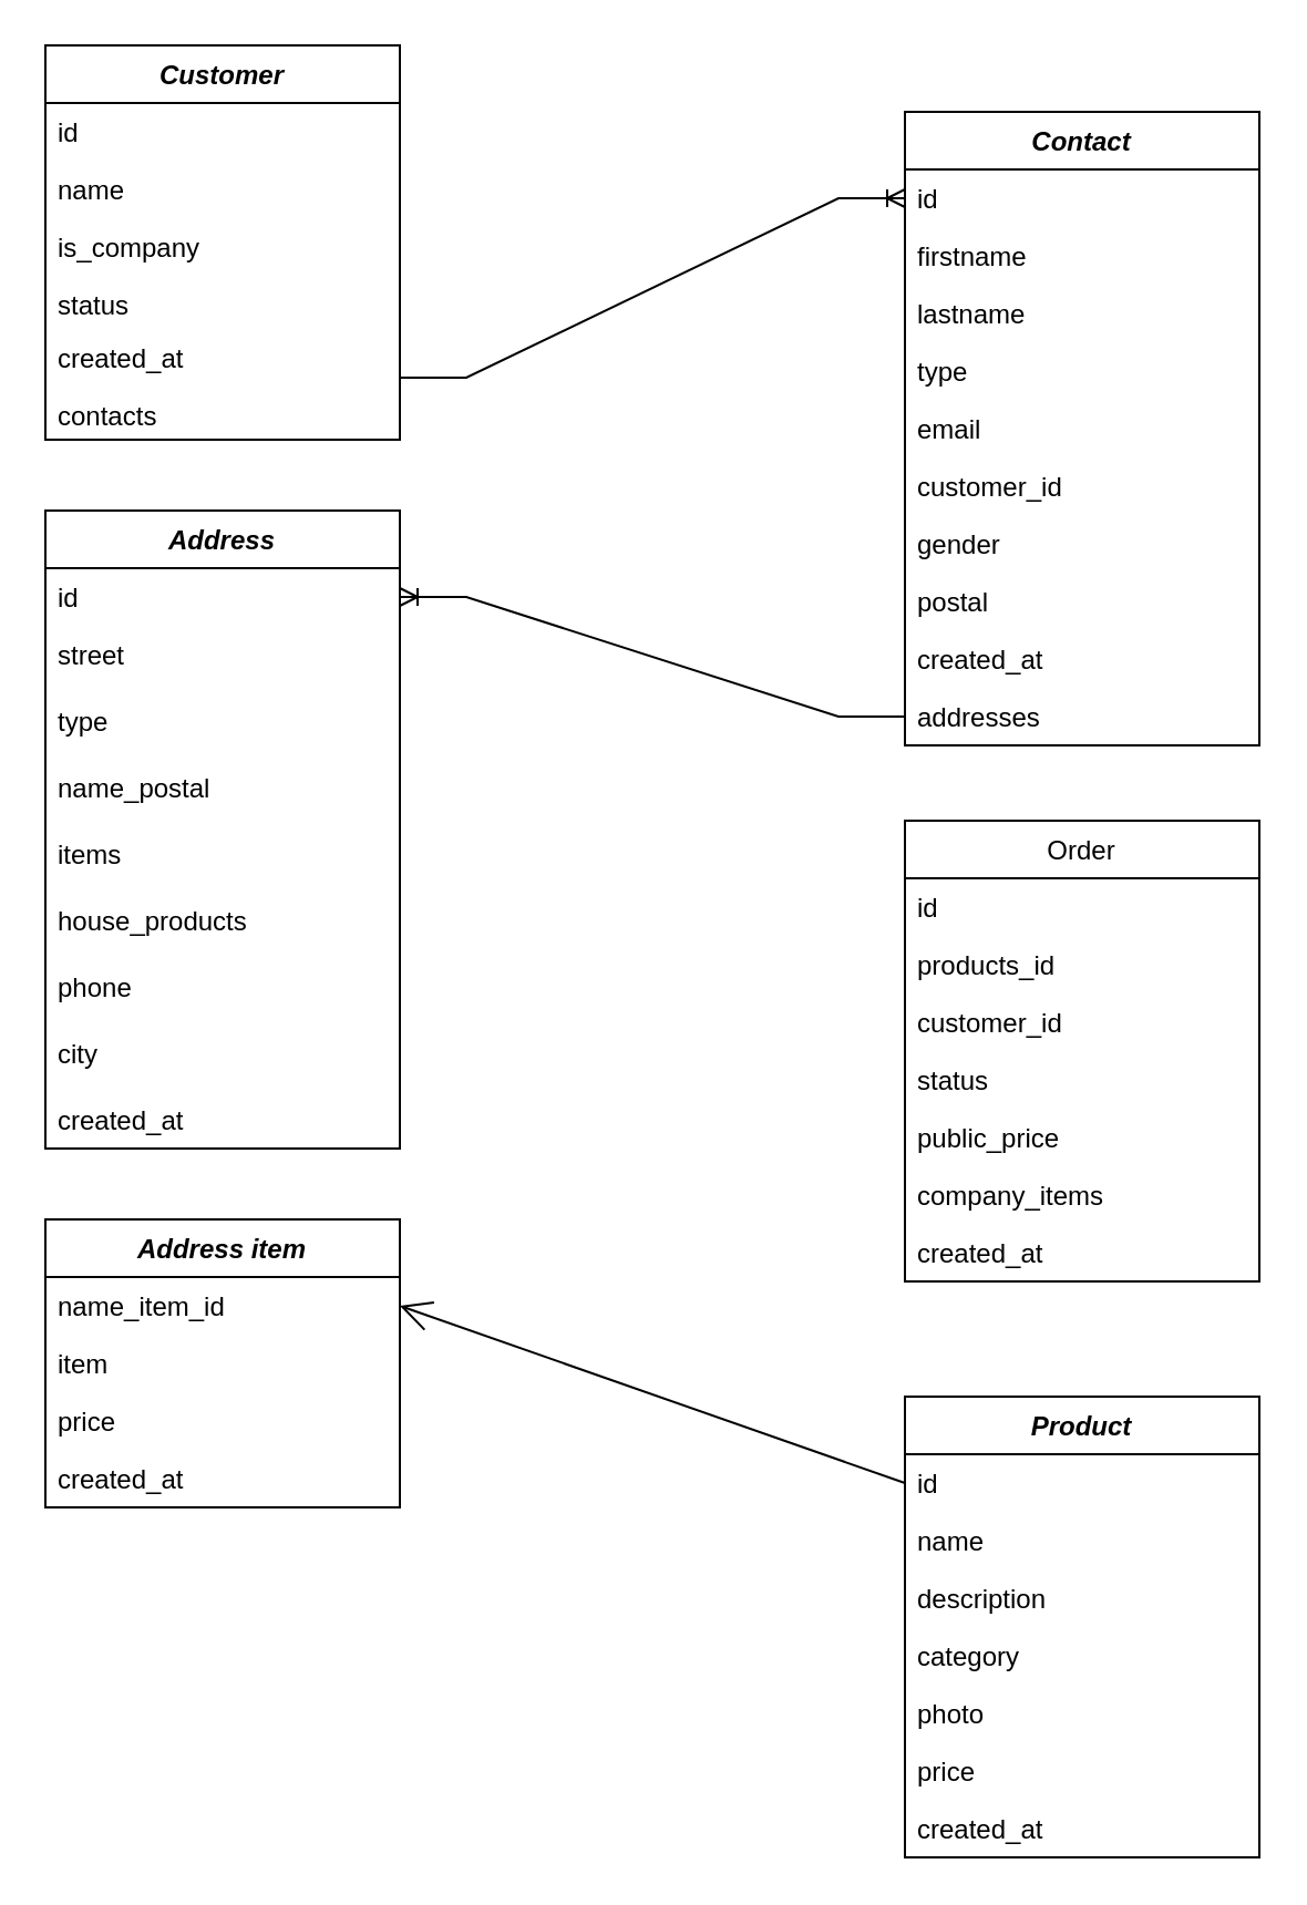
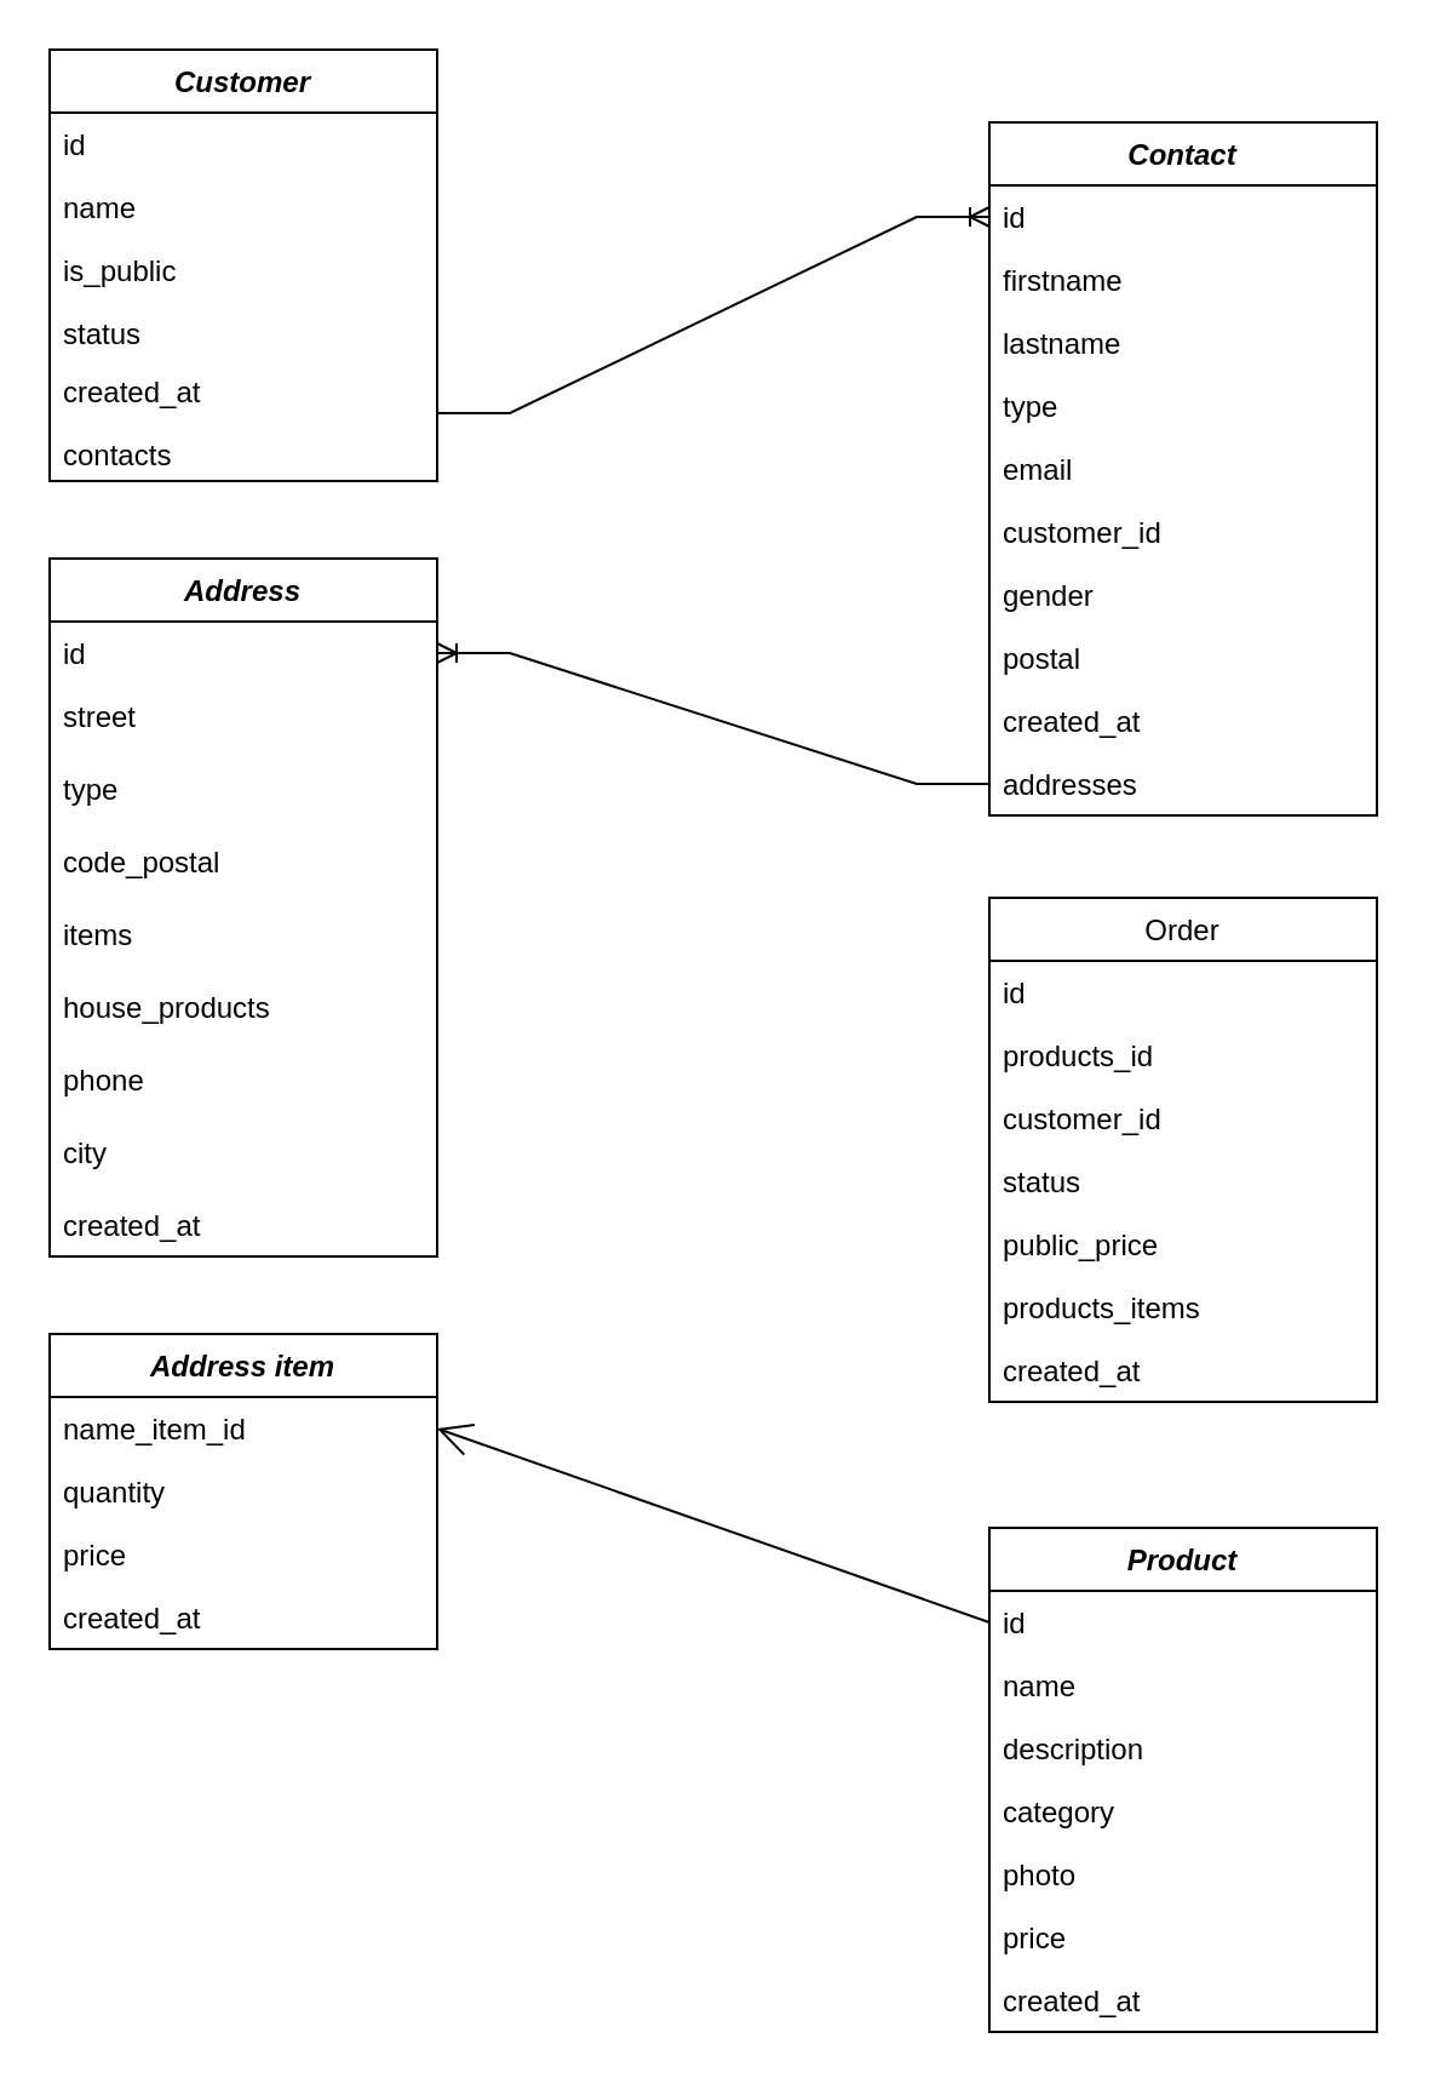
  <mxCell id="0" />
  <mxCell id="1" parent="0" />
  <mxCell id="2" value="Customer" style="swimlane;fontStyle=3;align=center;verticalAlign=top;childLayout=stackLayout;horizontal=1;startSize=26;horizontalStack=0;resizeParent=1;resizeLast=0;collapsible=1;marginBottom=0;rounded=0;shadow=0;strokeWidth=1;" parent="1" vertex="1"><mxGeometry x="20" y="20" width="160" height="178" as="geometry"><mxRectangle x="120" y="90" width="160" height="26" as="alternateBounds" /></mxGeometry></mxCell>
  <mxCell id="3" value="id" style="text;align=left;verticalAlign=top;spacingLeft=4;spacingRight=4;overflow=hidden;rotatable=0;points=[[0,0.5],[1,0.5]];portConstraint=eastwest;" parent="2" vertex="1"><mxGeometry y="26" width="160" height="26" as="geometry" /></mxCell>
  <mxCell id="4" value="name" style="text;align=left;verticalAlign=top;spacingLeft=4;spacingRight=4;overflow=hidden;rotatable=0;points=[[0,0.5],[1,0.5]];portConstraint=eastwest;rounded=0;shadow=0;html=0;" parent="2" vertex="1"><mxGeometry y="52" width="160" height="26" as="geometry" /></mxCell>
- <mxCell id="5" value="is_company" style="text;align=left;verticalAlign=top;spacingLeft=4;spacingRight=4;overflow=hidden;rotatable=0;points=[[0,0.5],[1,0.5]];portConstraint=eastwest;rounded=0;shadow=0;html=0;" parent="2" vertex="1"><mxGeometry y="78" width="160" height="26" as="geometry" /></mxCell>
+ <mxCell id="5" value="is_public" style="text;align=left;verticalAlign=top;spacingLeft=4;spacingRight=4;overflow=hidden;rotatable=0;points=[[0,0.5],[1,0.5]];portConstraint=eastwest;rounded=0;shadow=0;html=0;" parent="2" vertex="1"><mxGeometry y="78" width="160" height="26" as="geometry" /></mxCell>
  <mxCell id="6" value="status" style="text;align=left;verticalAlign=top;spacingLeft=4;spacingRight=4;overflow=hidden;rotatable=0;points=[[0,0.5],[1,0.5]];portConstraint=eastwest;rounded=0;shadow=0;html=0;" parent="2" vertex="1"><mxGeometry y="104" width="160" height="24" as="geometry" /></mxCell>
  <mxCell id="7" value="created_at" style="text;strokeColor=none;fillColor=none;align=left;verticalAlign=top;spacingLeft=4;spacingRight=4;overflow=hidden;rotatable=0;points=[[0,0.5],[1,0.5]];portConstraint=eastwest;" vertex="1" parent="2"><mxGeometry y="128" width="160" height="26" as="geometry" /></mxCell>
  <mxCell id="8" value="contacts" style="text;align=left;verticalAlign=top;spacingLeft=4;spacingRight=4;overflow=hidden;rotatable=0;points=[[0,0.5],[1,0.5]];portConstraint=eastwest;rounded=0;shadow=0;html=0;" parent="2" vertex="1"><mxGeometry y="154" width="160" height="24" as="geometry" /></mxCell>
  <mxCell id="9" value="Contact" style="swimlane;fontStyle=3;align=center;verticalAlign=top;childLayout=stackLayout;horizontal=1;startSize=26;horizontalStack=0;resizeParent=1;resizeLast=0;collapsible=1;marginBottom=0;rounded=0;shadow=0;strokeWidth=1;" parent="1" vertex="1"><mxGeometry x="408" y="50" width="160" height="286" as="geometry"><mxRectangle x="550" y="140" width="160" height="26" as="alternateBounds" /></mxGeometry></mxCell>
  <mxCell id="10" value="id" style="text;align=left;verticalAlign=top;spacingLeft=4;spacingRight=4;overflow=hidden;rotatable=0;points=[[0,0.5],[1,0.5]];portConstraint=eastwest;" parent="9" vertex="1"><mxGeometry y="26" width="160" height="26" as="geometry" /></mxCell>
  <mxCell id="11" value="firstname" style="text;align=left;verticalAlign=top;spacingLeft=4;spacingRight=4;overflow=hidden;rotatable=0;points=[[0,0.5],[1,0.5]];portConstraint=eastwest;" parent="9" vertex="1"><mxGeometry y="52" width="160" height="26" as="geometry" /></mxCell>
  <mxCell id="12" value="lastname" style="text;align=left;verticalAlign=top;spacingLeft=4;spacingRight=4;overflow=hidden;rotatable=0;points=[[0,0.5],[1,0.5]];portConstraint=eastwest;rounded=0;shadow=0;html=0;" parent="9" vertex="1"><mxGeometry y="78" width="160" height="26" as="geometry" /></mxCell>
  <mxCell id="13" value="type" style="text;align=left;verticalAlign=top;spacingLeft=4;spacingRight=4;overflow=hidden;rotatable=0;points=[[0,0.5],[1,0.5]];portConstraint=eastwest;rounded=0;shadow=0;html=0;" parent="9" vertex="1"><mxGeometry y="104" width="160" height="26" as="geometry" /></mxCell>
  <mxCell id="14" value="email" style="text;align=left;verticalAlign=top;spacingLeft=4;spacingRight=4;overflow=hidden;rotatable=0;points=[[0,0.5],[1,0.5]];portConstraint=eastwest;rounded=0;shadow=0;html=0;" parent="9" vertex="1"><mxGeometry y="130" width="160" height="26" as="geometry" /></mxCell>
  <mxCell id="15" value="customer_id" style="text;align=left;verticalAlign=top;spacingLeft=4;spacingRight=4;overflow=hidden;rotatable=0;points=[[0,0.5],[1,0.5]];portConstraint=eastwest;rounded=0;shadow=0;html=0;" parent="9" vertex="1"><mxGeometry y="156" width="160" height="26" as="geometry" /></mxCell>
  <mxCell id="16" value="gender" style="text;align=left;verticalAlign=top;spacingLeft=4;spacingRight=4;overflow=hidden;rotatable=0;points=[[0,0.5],[1,0.5]];portConstraint=eastwest;rounded=0;shadow=0;html=0;" parent="9" vertex="1"><mxGeometry y="182" width="160" height="26" as="geometry" /></mxCell>
  <mxCell id="17" value="postal" style="text;align=left;verticalAlign=top;spacingLeft=4;spacingRight=4;overflow=hidden;rotatable=0;points=[[0,0.5],[1,0.5]];portConstraint=eastwest;rounded=0;shadow=0;html=0;" parent="9" vertex="1"><mxGeometry y="208" width="160" height="26" as="geometry" /></mxCell>
  <mxCell id="18" value="created_at" style="text;strokeColor=none;fillColor=none;align=left;verticalAlign=top;spacingLeft=4;spacingRight=4;overflow=hidden;rotatable=0;points=[[0,0.5],[1,0.5]];portConstraint=eastwest;" vertex="1" parent="9"><mxGeometry y="234" width="160" height="26" as="geometry" /></mxCell>
  <mxCell id="19" value="addresses" style="text;align=left;verticalAlign=top;spacingLeft=4;spacingRight=4;overflow=hidden;rotatable=0;points=[[0,0.5],[1,0.5]];portConstraint=eastwest;" parent="9" vertex="1"><mxGeometry y="260" width="160" height="26" as="geometry" /></mxCell>
  <mxCell id="20" value="Address" style="swimlane;fontStyle=3;align=center;verticalAlign=top;childLayout=stackLayout;horizontal=1;startSize=26;horizontalStack=0;resizeParent=1;resizeParentMax=0;resizeLast=0;collapsible=1;marginBottom=0;" parent="1" vertex="1"><mxGeometry x="20" y="230" width="160" height="288" as="geometry" /></mxCell>
  <mxCell id="21" value="id" style="text;strokeColor=none;fillColor=none;align=left;verticalAlign=top;spacingLeft=4;spacingRight=4;overflow=hidden;rotatable=0;points=[[0,0.5],[1,0.5]];portConstraint=eastwest;" parent="20" vertex="1"><mxGeometry y="26" width="160" height="26" as="geometry" /></mxCell>
  <mxCell id="22" value="street" style="text;strokeColor=none;fillColor=none;align=left;verticalAlign=top;spacingLeft=4;spacingRight=4;overflow=hidden;rotatable=0;points=[[0,0.5],[1,0.5]];portConstraint=eastwest;" parent="20" vertex="1"><mxGeometry y="52" width="160" height="30" as="geometry" /></mxCell>
  <mxCell id="23" value="type" style="text;strokeColor=none;fillColor=none;align=left;verticalAlign=top;spacingLeft=4;spacingRight=4;overflow=hidden;rotatable=0;points=[[0,0.5],[1,0.5]];portConstraint=eastwest;" parent="20" vertex="1"><mxGeometry y="82" width="160" height="30" as="geometry" /></mxCell>
- <mxCell id="24" value="name_postal" style="text;strokeColor=none;fillColor=none;align=left;verticalAlign=top;spacingLeft=4;spacingRight=4;overflow=hidden;rotatable=0;points=[[0,0.5],[1,0.5]];portConstraint=eastwest;" parent="20" vertex="1"><mxGeometry y="112" width="160" height="30" as="geometry" /></mxCell>
+ <mxCell id="24" value="code_postal" style="text;strokeColor=none;fillColor=none;align=left;verticalAlign=top;spacingLeft=4;spacingRight=4;overflow=hidden;rotatable=0;points=[[0,0.5],[1,0.5]];portConstraint=eastwest;" parent="20" vertex="1"><mxGeometry y="112" width="160" height="30" as="geometry" /></mxCell>
  <mxCell id="25" value="items" style="text;strokeColor=none;fillColor=none;align=left;verticalAlign=top;spacingLeft=4;spacingRight=4;overflow=hidden;rotatable=0;points=[[0,0.5],[1,0.5]];portConstraint=eastwest;" parent="20" vertex="1"><mxGeometry y="142" width="160" height="30" as="geometry" /></mxCell>
  <mxCell id="26" value="house_products" style="text;strokeColor=none;fillColor=none;align=left;verticalAlign=top;spacingLeft=4;spacingRight=4;overflow=hidden;rotatable=0;points=[[0,0.5],[1,0.5]];portConstraint=eastwest;" parent="20" vertex="1"><mxGeometry y="172" width="160" height="30" as="geometry" /></mxCell>
  <mxCell id="27" value="phone" style="text;strokeColor=none;fillColor=none;align=left;verticalAlign=top;spacingLeft=4;spacingRight=4;overflow=hidden;rotatable=0;points=[[0,0.5],[1,0.5]];portConstraint=eastwest;" parent="20" vertex="1"><mxGeometry y="202" width="160" height="30" as="geometry" /></mxCell>
  <mxCell id="28" value="city" style="text;strokeColor=none;fillColor=none;align=left;verticalAlign=top;spacingLeft=4;spacingRight=4;overflow=hidden;rotatable=0;points=[[0,0.5],[1,0.5]];portConstraint=eastwest;" parent="20" vertex="1"><mxGeometry y="232" width="160" height="30" as="geometry" /></mxCell>
  <mxCell id="29" value="created_at" style="text;strokeColor=none;fillColor=none;align=left;verticalAlign=top;spacingLeft=4;spacingRight=4;overflow=hidden;rotatable=0;points=[[0,0.5],[1,0.5]];portConstraint=eastwest;" vertex="1" parent="20"><mxGeometry y="262" width="160" height="26" as="geometry" /></mxCell>
  <mxCell id="30" value="" style="edgeStyle=entityRelationEdgeStyle;fontSize=12;html=1;endArrow=ERoneToMany;rounded=0;entryX=0;entryY=0.5;entryDx=0;entryDy=0;" edge="1" parent="1" target="10"><mxGeometry width="100" height="100" relative="1" as="geometry"><mxPoint x="180" y="170" as="sourcePoint" /><mxPoint x="280" y="70" as="targetPoint" /></mxGeometry></mxCell>
  <mxCell id="31" value="" style="edgeStyle=entityRelationEdgeStyle;fontSize=12;html=1;endArrow=ERoneToMany;rounded=0;exitX=0;exitY=0.5;exitDx=0;exitDy=0;entryX=1;entryY=0.5;entryDx=0;entryDy=0;" edge="1" parent="1" source="19" target="21"><mxGeometry width="100" height="100" relative="1" as="geometry"><mxPoint x="260" y="410" as="sourcePoint" /><mxPoint x="360" y="310" as="targetPoint" /></mxGeometry></mxCell>
  <mxCell id="32" value="Product" style="swimlane;fontStyle=3;childLayout=stackLayout;horizontal=1;startSize=26;fillColor=none;horizontalStack=0;resizeParent=1;resizeParentMax=0;resizeLast=0;collapsible=1;marginBottom=0;" vertex="1" parent="1"><mxGeometry x="408" y="630" width="160" height="208" as="geometry" /></mxCell>
  <mxCell id="33" value="id" style="text;strokeColor=none;fillColor=none;align=left;verticalAlign=top;spacingLeft=4;spacingRight=4;overflow=hidden;rotatable=0;points=[[0,0.5],[1,0.5]];portConstraint=eastwest;" vertex="1" parent="32"><mxGeometry y="26" width="160" height="26" as="geometry" /></mxCell>
  <mxCell id="34" value="name" style="text;strokeColor=none;fillColor=none;align=left;verticalAlign=top;spacingLeft=4;spacingRight=4;overflow=hidden;rotatable=0;points=[[0,0.5],[1,0.5]];portConstraint=eastwest;" vertex="1" parent="32"><mxGeometry y="52" width="160" height="26" as="geometry" /></mxCell>
  <mxCell id="35" value="description" style="text;strokeColor=none;fillColor=none;align=left;verticalAlign=top;spacingLeft=4;spacingRight=4;overflow=hidden;rotatable=0;points=[[0,0.5],[1,0.5]];portConstraint=eastwest;" vertex="1" parent="32"><mxGeometry y="78" width="160" height="26" as="geometry" /></mxCell>
  <mxCell id="36" value="category" style="text;strokeColor=none;fillColor=none;align=left;verticalAlign=top;spacingLeft=4;spacingRight=4;overflow=hidden;rotatable=0;points=[[0,0.5],[1,0.5]];portConstraint=eastwest;" vertex="1" parent="32"><mxGeometry y="104" width="160" height="26" as="geometry" /></mxCell>
  <mxCell id="37" value="photo" style="text;strokeColor=none;fillColor=none;align=left;verticalAlign=top;spacingLeft=4;spacingRight=4;overflow=hidden;rotatable=0;points=[[0,0.5],[1,0.5]];portConstraint=eastwest;" vertex="1" parent="32"><mxGeometry y="130" width="160" height="26" as="geometry" /></mxCell>
  <mxCell id="38" value="price" style="text;strokeColor=none;fillColor=none;align=left;verticalAlign=top;spacingLeft=4;spacingRight=4;overflow=hidden;rotatable=0;points=[[0,0.5],[1,0.5]];portConstraint=eastwest;" vertex="1" parent="32"><mxGeometry y="156" width="160" height="26" as="geometry" /></mxCell>
  <mxCell id="39" value="created_at" style="text;strokeColor=none;fillColor=none;align=left;verticalAlign=top;spacingLeft=4;spacingRight=4;overflow=hidden;rotatable=0;points=[[0,0.5],[1,0.5]];portConstraint=eastwest;" vertex="1" parent="32"><mxGeometry y="182" width="160" height="26" as="geometry" /></mxCell>
  <mxCell id="40" value="Order" style="swimlane;fontStyle=0;childLayout=stackLayout;horizontal=1;startSize=26;fillColor=none;horizontalStack=0;resizeParent=1;resizeParentMax=0;resizeLast=0;collapsible=1;marginBottom=0;" vertex="1" parent="1"><mxGeometry x="408" y="370" width="160" height="208" as="geometry" /></mxCell>
  <mxCell id="41" value="id" style="text;strokeColor=none;fillColor=none;align=left;verticalAlign=top;spacingLeft=4;spacingRight=4;overflow=hidden;rotatable=0;points=[[0,0.5],[1,0.5]];portConstraint=eastwest;" vertex="1" parent="40"><mxGeometry y="26" width="160" height="26" as="geometry" /></mxCell>
  <mxCell id="42" value="products_id" style="text;strokeColor=none;fillColor=none;align=left;verticalAlign=top;spacingLeft=4;spacingRight=4;overflow=hidden;rotatable=0;points=[[0,0.5],[1,0.5]];portConstraint=eastwest;" vertex="1" parent="40"><mxGeometry y="52" width="160" height="26" as="geometry" /></mxCell>
  <mxCell id="43" value="customer_id" style="text;strokeColor=none;fillColor=none;align=left;verticalAlign=top;spacingLeft=4;spacingRight=4;overflow=hidden;rotatable=0;points=[[0,0.5],[1,0.5]];portConstraint=eastwest;" vertex="1" parent="40"><mxGeometry y="78" width="160" height="26" as="geometry" /></mxCell>
  <mxCell id="44" value="status" style="text;strokeColor=none;fillColor=none;align=left;verticalAlign=top;spacingLeft=4;spacingRight=4;overflow=hidden;rotatable=0;points=[[0,0.5],[1,0.5]];portConstraint=eastwest;" vertex="1" parent="40"><mxGeometry y="104" width="160" height="26" as="geometry" /></mxCell>
  <mxCell id="45" value="public_price" style="text;strokeColor=none;fillColor=none;align=left;verticalAlign=top;spacingLeft=4;spacingRight=4;overflow=hidden;rotatable=0;points=[[0,0.5],[1,0.5]];portConstraint=eastwest;" vertex="1" parent="40"><mxGeometry y="130" width="160" height="26" as="geometry" /></mxCell>
- <mxCell id="46" value="company_items" style="text;strokeColor=none;fillColor=none;align=left;verticalAlign=top;spacingLeft=4;spacingRight=4;overflow=hidden;rotatable=0;points=[[0,0.5],[1,0.5]];portConstraint=eastwest;" vertex="1" parent="40"><mxGeometry y="156" width="160" height="26" as="geometry" /></mxCell>
+ <mxCell id="46" value="products_items" style="text;strokeColor=none;fillColor=none;align=left;verticalAlign=top;spacingLeft=4;spacingRight=4;overflow=hidden;rotatable=0;points=[[0,0.5],[1,0.5]];portConstraint=eastwest;" vertex="1" parent="40"><mxGeometry y="156" width="160" height="26" as="geometry" /></mxCell>
  <mxCell id="47" value="created_at" style="text;strokeColor=none;fillColor=none;align=left;verticalAlign=top;spacingLeft=4;spacingRight=4;overflow=hidden;rotatable=0;points=[[0,0.5],[1,0.5]];portConstraint=eastwest;" vertex="1" parent="40"><mxGeometry y="182" width="160" height="26" as="geometry" /></mxCell>
  <mxCell id="48" value="Address item" style="swimlane;fontStyle=3;childLayout=stackLayout;horizontal=1;startSize=26;fillColor=none;horizontalStack=0;resizeParent=1;resizeParentMax=0;resizeLast=0;collapsible=1;marginBottom=0;" vertex="1" parent="1"><mxGeometry x="20" y="550" width="160" height="130" as="geometry" /></mxCell>
  <mxCell id="49" value="name_item_id" style="text;strokeColor=none;fillColor=none;align=left;verticalAlign=top;spacingLeft=4;spacingRight=4;overflow=hidden;rotatable=0;points=[[0,0.5],[1,0.5]];portConstraint=eastwest;" vertex="1" parent="48"><mxGeometry y="26" width="160" height="26" as="geometry" /></mxCell>
- <mxCell id="50" value="item" style="text;strokeColor=none;fillColor=none;align=left;verticalAlign=top;spacingLeft=4;spacingRight=4;overflow=hidden;rotatable=0;points=[[0,0.5],[1,0.5]];portConstraint=eastwest;" vertex="1" parent="48"><mxGeometry y="52" width="160" height="26" as="geometry" /></mxCell>
+ <mxCell id="50" value="quantity" style="text;strokeColor=none;fillColor=none;align=left;verticalAlign=top;spacingLeft=4;spacingRight=4;overflow=hidden;rotatable=0;points=[[0,0.5],[1,0.5]];portConstraint=eastwest;" vertex="1" parent="48"><mxGeometry y="52" width="160" height="26" as="geometry" /></mxCell>
  <mxCell id="51" value="price" style="text;strokeColor=none;fillColor=none;align=left;verticalAlign=top;spacingLeft=4;spacingRight=4;overflow=hidden;rotatable=0;points=[[0,0.5],[1,0.5]];portConstraint=eastwest;" vertex="1" parent="48"><mxGeometry y="78" width="160" height="26" as="geometry" /></mxCell>
  <mxCell id="52" value="created_at" style="text;strokeColor=none;fillColor=none;align=left;verticalAlign=top;spacingLeft=4;spacingRight=4;overflow=hidden;rotatable=0;points=[[0,0.5],[1,0.5]];portConstraint=eastwest;" vertex="1" parent="48"><mxGeometry y="104" width="160" height="26" as="geometry" /></mxCell>
  <mxCell id="53" value="" style="endArrow=open;endFill=1;endSize=12;html=1;rounded=0;exitX=0;exitY=0.5;exitDx=0;exitDy=0;entryX=1;entryY=0.5;entryDx=0;entryDy=0;" edge="1" parent="1" source="33" target="49"><mxGeometry width="160" relative="1" as="geometry"><mxPoint x="210" y="550" as="sourcePoint" /><mxPoint x="210" y="630" as="targetPoint" /></mxGeometry></mxCell>
